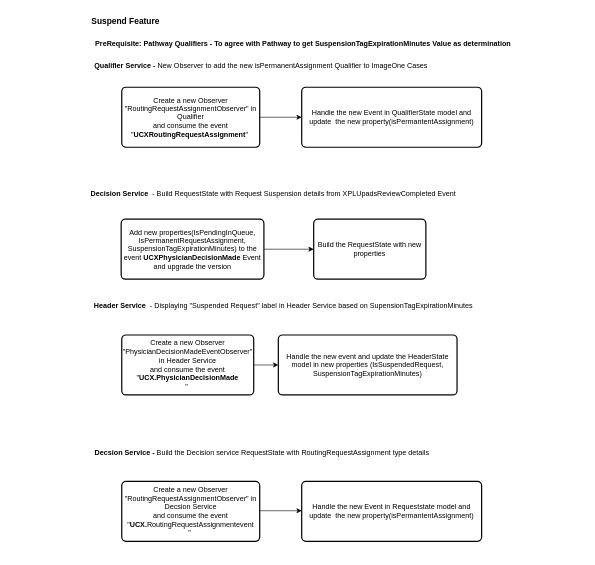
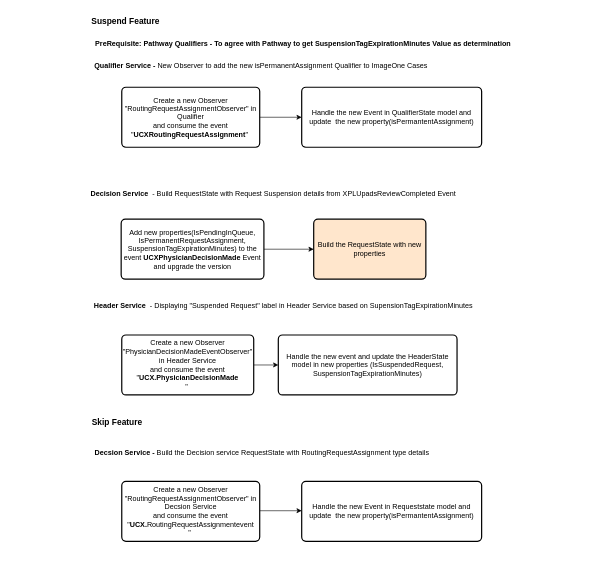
  <mxCell id="0" />
  <mxCell id="1" parent="0" />
  <mxCell id="2" value="" style="edgeStyle=orthogonalEdgeStyle;rounded=0;orthogonalLoop=1;jettySize=auto;html=1;" parent="1" edge="1"><mxGeometry relative="1" as="geometry"><mxPoint x="842" y="920" as="sourcePoint" /></mxGeometry></mxCell>
  <mxCell id="3" value="" style="edgeStyle=orthogonalEdgeStyle;rounded=0;orthogonalLoop=1;jettySize=auto;html=1;" parent="1" source="4" target="5" edge="1"><mxGeometry relative="1" as="geometry" /></mxCell>
  <mxCell id="4" value="Create a new Observer &quot;RoutingRequestAssignmentObserver&quot; in Qualifier&lt;br style=&quot;border-color: var(--border-color);&quot;&gt;and consume the event &quot;&lt;b style=&quot;border-color: var(--border-color);&quot;&gt;UCX&lt;/b&gt;&lt;b&gt;RoutingRequestAssignment&lt;/b&gt;&quot;&amp;nbsp;" style="rounded=1;whiteSpace=wrap;html=1;absoluteArcSize=1;arcSize=14;strokeWidth=2;" parent="1" vertex="1"><mxGeometry x="202" y="145" width="230" height="100" as="geometry" /></mxCell>
  <mxCell id="5" value="Handle the new Event in QualifierState model and update&amp;nbsp; the new property(isPermantentAssignment)" style="rounded=1;whiteSpace=wrap;html=1;absoluteArcSize=1;arcSize=14;strokeWidth=2;" parent="1" vertex="1"><mxGeometry x="502" y="145" width="300" height="100" as="geometry" /></mxCell>
  <mxCell id="6" value="&lt;b&gt;Qualifier Service -&amp;nbsp;&lt;/b&gt;New Observer to add the new isPermanentAssignment Qualifier to ImageOne Cases&amp;nbsp;" style="text;html=1;strokeColor=none;fillColor=none;align=center;verticalAlign=middle;whiteSpace=wrap;rounded=0;" parent="1" vertex="1"><mxGeometry x="89" y="95" width="694" height="30" as="geometry" /></mxCell>
  <mxCell id="7" value="&lt;b&gt;PreRequisite: Pathway Qualifiers - To agree with Pathway to get SuspensionTagExpirationMinutes Value as determination&lt;/b&gt;" style="text;html=1;strokeColor=none;fillColor=none;align=center;verticalAlign=middle;whiteSpace=wrap;rounded=0;" vertex="1" parent="1"><mxGeometry x="40" y="57" width="929" height="30" as="geometry" /></mxCell>
  <mxCell id="8" value="&lt;b&gt;Decision Service&amp;nbsp;&lt;/b&gt; - Build RequestState with Request Suspension details from XPLUpadsReviewCompleted Event" style="text;html=1;strokeColor=none;fillColor=none;align=center;verticalAlign=middle;whiteSpace=wrap;rounded=0;" vertex="1" parent="1"><mxGeometry x="20" y="307" width="870" height="30" as="geometry" /></mxCell>
  <mxCell id="9" value="" style="edgeStyle=orthogonalEdgeStyle;rounded=0;orthogonalLoop=1;jettySize=auto;html=1;" edge="1" parent="1" source="10" target="11"><mxGeometry relative="1" as="geometry" /></mxCell>
  <mxCell id="10" value="Add new properties(IsPendingInQueue,&lt;br&gt;IsPermanentRequestAssignment,&lt;br&gt;SuspensionTagExpirationMinutes) to the event&amp;nbsp;&lt;b&gt;UCXPhysicianDecisionMade &lt;/b&gt;Event and upgrade the version" style="rounded=1;whiteSpace=wrap;html=1;absoluteArcSize=1;arcSize=14;strokeWidth=2;" vertex="1" parent="1"><mxGeometry x="201" y="365" width="238" height="100" as="geometry" /></mxCell>
- <mxCell id="11" value="Build the RequestState with new properties" style="rounded=1;whiteSpace=wrap;html=1;absoluteArcSize=1;arcSize=14;strokeWidth=2;" vertex="1" parent="1"><mxGeometry x="522" y="365" width="187" height="100" as="geometry" /></mxCell>
+ <mxCell id="11" value="Build the RequestState with new properties" style="rounded=1;whiteSpace=wrap;html=1;absoluteArcSize=1;arcSize=14;strokeWidth=2;fillColor=#ffe6cc;" vertex="1" parent="1"><mxGeometry x="522" y="365" width="187" height="100" as="geometry" /></mxCell>
  <mxCell id="12" value="&lt;b&gt;&amp;nbsp;Header Service&amp;nbsp;&lt;/b&gt; - Displaying &quot;Suspended Request&quot; label in Header Service based on SupensionTagExpirationMinutes" style="text;html=1;strokeColor=none;fillColor=none;align=center;verticalAlign=middle;whiteSpace=wrap;rounded=0;" vertex="1" parent="1"><mxGeometry x="145" y="494" width="650" height="30" as="geometry" /></mxCell>
  <mxCell id="13" value="" style="edgeStyle=orthogonalEdgeStyle;rounded=0;orthogonalLoop=1;jettySize=auto;html=1;" edge="1" parent="1" source="14" target="15"><mxGeometry relative="1" as="geometry" /></mxCell>
  <mxCell id="14" value="Create a new Observer &quot;PhysicianDecisionMadeEventObserver&quot; in Header Service&lt;br style=&quot;border-color: var(--border-color);&quot;&gt;and consume the event &quot;&lt;b style=&quot;border-color: var(--border-color);&quot;&gt;UCX.&lt;/b&gt;&lt;b&gt;PhysicianDecisionMade&lt;/b&gt;&lt;br style=&quot;border-color: var(--border-color);&quot;&gt;&quot;&amp;nbsp;" style="rounded=1;whiteSpace=wrap;html=1;absoluteArcSize=1;arcSize=14;strokeWidth=2;" vertex="1" parent="1"><mxGeometry x="202" y="558" width="220" height="100" as="geometry" /></mxCell>
  <mxCell id="15" value="Handle the new event and update the HeaderState model in new properties (IsSuspendedRequest, SuspensionTagExpirationMinutes)" style="rounded=1;whiteSpace=wrap;html=1;absoluteArcSize=1;arcSize=14;strokeWidth=2;" vertex="1" parent="1"><mxGeometry x="463" y="558" width="298" height="100" as="geometry" /></mxCell>
  <mxCell id="16" value="" style="edgeStyle=orthogonalEdgeStyle;rounded=0;orthogonalLoop=1;jettySize=auto;html=1;" edge="1" parent="1"><mxGeometry relative="1" as="geometry"><mxPoint x="432" y="851" as="sourcePoint" /><mxPoint x="502" y="851" as="targetPoint" /></mxGeometry></mxCell>
  <mxCell id="17" value="Create a new Observer &quot;RoutingRequestAssignmentObserver&quot; in Decsion Service&lt;br style=&quot;border-color: var(--border-color);&quot;&gt;and consume the event &quot;&lt;b style=&quot;border-color: var(--border-color);&quot;&gt;UCX.&lt;/b&gt;RoutingRequestAssignmentevent&lt;br style=&quot;border-color: var(--border-color);&quot;&gt;&quot;&amp;nbsp;" style="rounded=1;whiteSpace=wrap;html=1;absoluteArcSize=1;arcSize=14;strokeWidth=2;" vertex="1" parent="1"><mxGeometry x="202" y="802" width="230" height="100" as="geometry" /></mxCell>
  <mxCell id="18" value="Handle the new Event in Requeststate model and update&amp;nbsp; the new property(isPermantentAssignment)" style="rounded=1;whiteSpace=wrap;html=1;absoluteArcSize=1;arcSize=14;strokeWidth=2;" vertex="1" parent="1"><mxGeometry x="502" y="802" width="300" height="100" as="geometry" /></mxCell>
  <mxCell id="19" value="&lt;b style=&quot;border-color: var(--border-color);&quot;&gt;Decsion Service - &lt;/b&gt;&lt;span style=&quot;border-color: var(--border-color);&quot;&gt;Build the Decision service RequestState with RoutingRequestAssignment type details&lt;/span&gt;" style="text;html=1;strokeColor=none;fillColor=none;align=center;verticalAlign=middle;whiteSpace=wrap;rounded=0;" vertex="1" parent="1"><mxGeometry x="151" y="740" width="570" height="30" as="geometry" /></mxCell>
  <mxCell id="20" value="&lt;b&gt;&lt;font style=&quot;font-size: 14px;&quot;&gt;Suspend Feature&lt;/font&gt;&lt;/b&gt;" style="text;html=1;strokeColor=none;fillColor=none;align=center;verticalAlign=middle;whiteSpace=wrap;rounded=0;" vertex="1" parent="1"><mxGeometry y="20" width="133" height="30" as="geometry" x="142" /></mxCell>
+ <mxCell id="21" value="&lt;b&gt;&lt;font style=&quot;font-size: 14px;&quot;&gt;Skip Feature&lt;/font&gt;&lt;/b&gt;" style="text;html=1;strokeColor=none;fillColor=none;align=center;verticalAlign=middle;whiteSpace=wrap;rounded=0;" vertex="1" parent="1"><mxGeometry x="133" y="689" width="123" height="30" as="geometry" /></mxCell>
